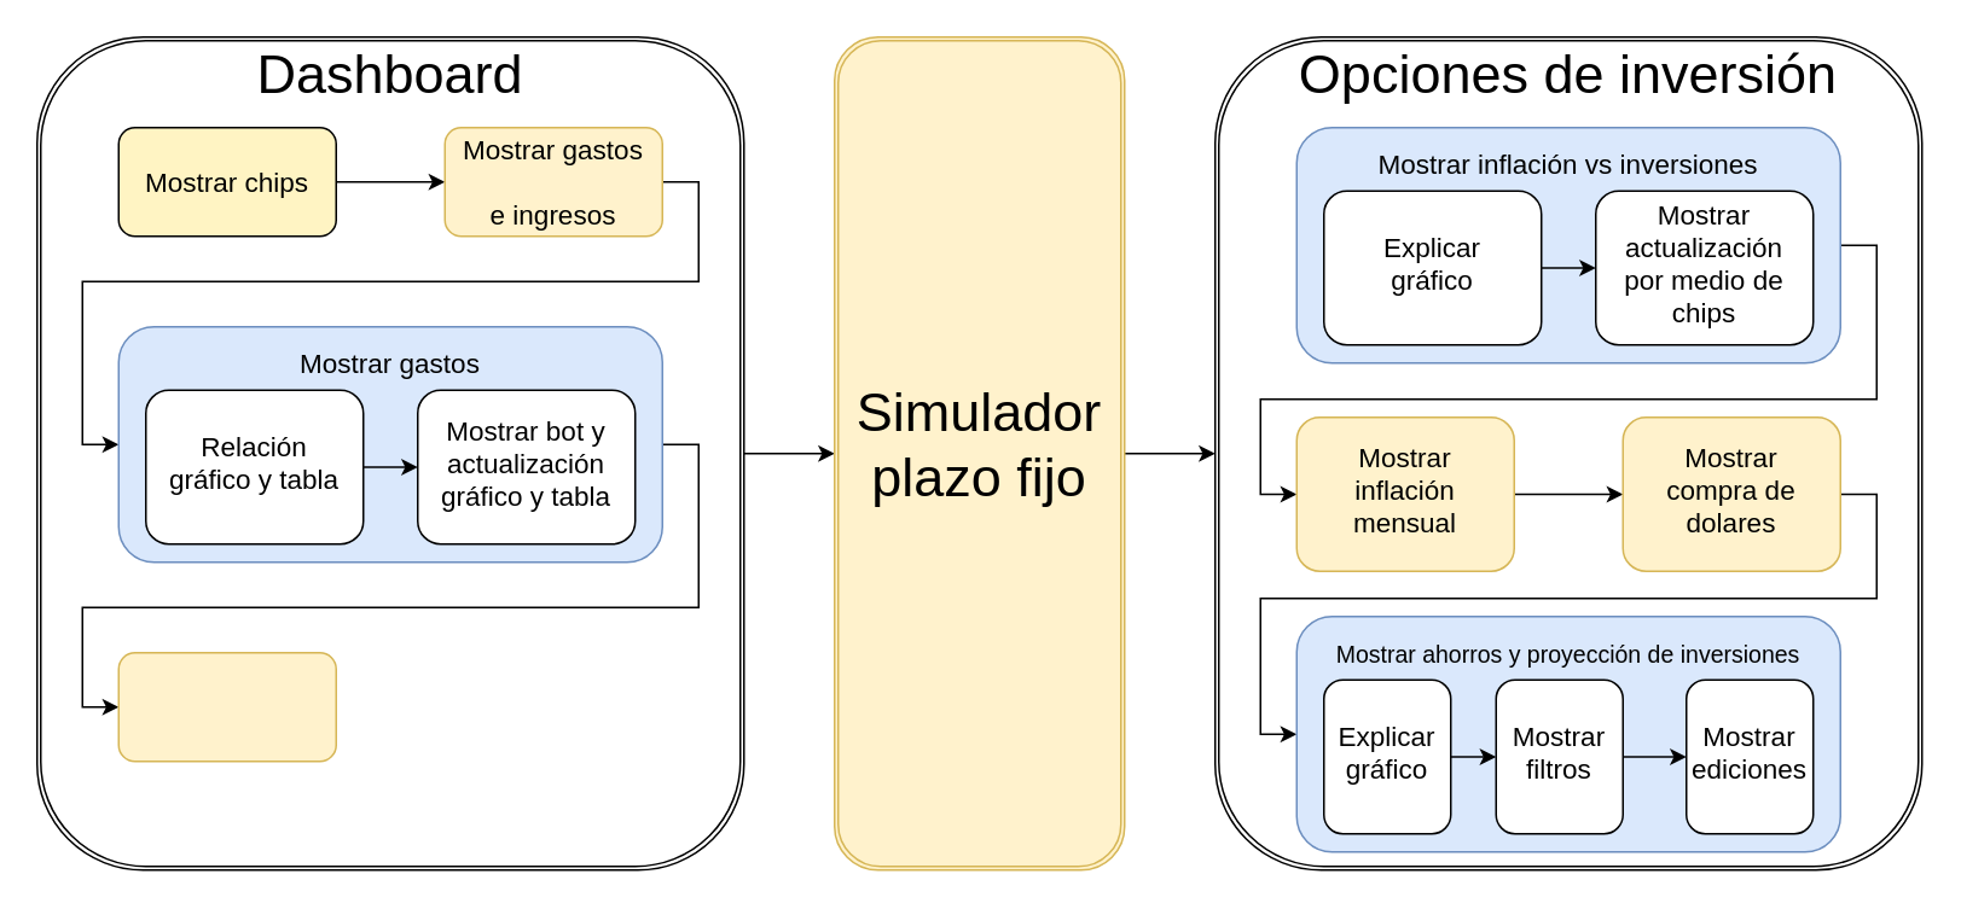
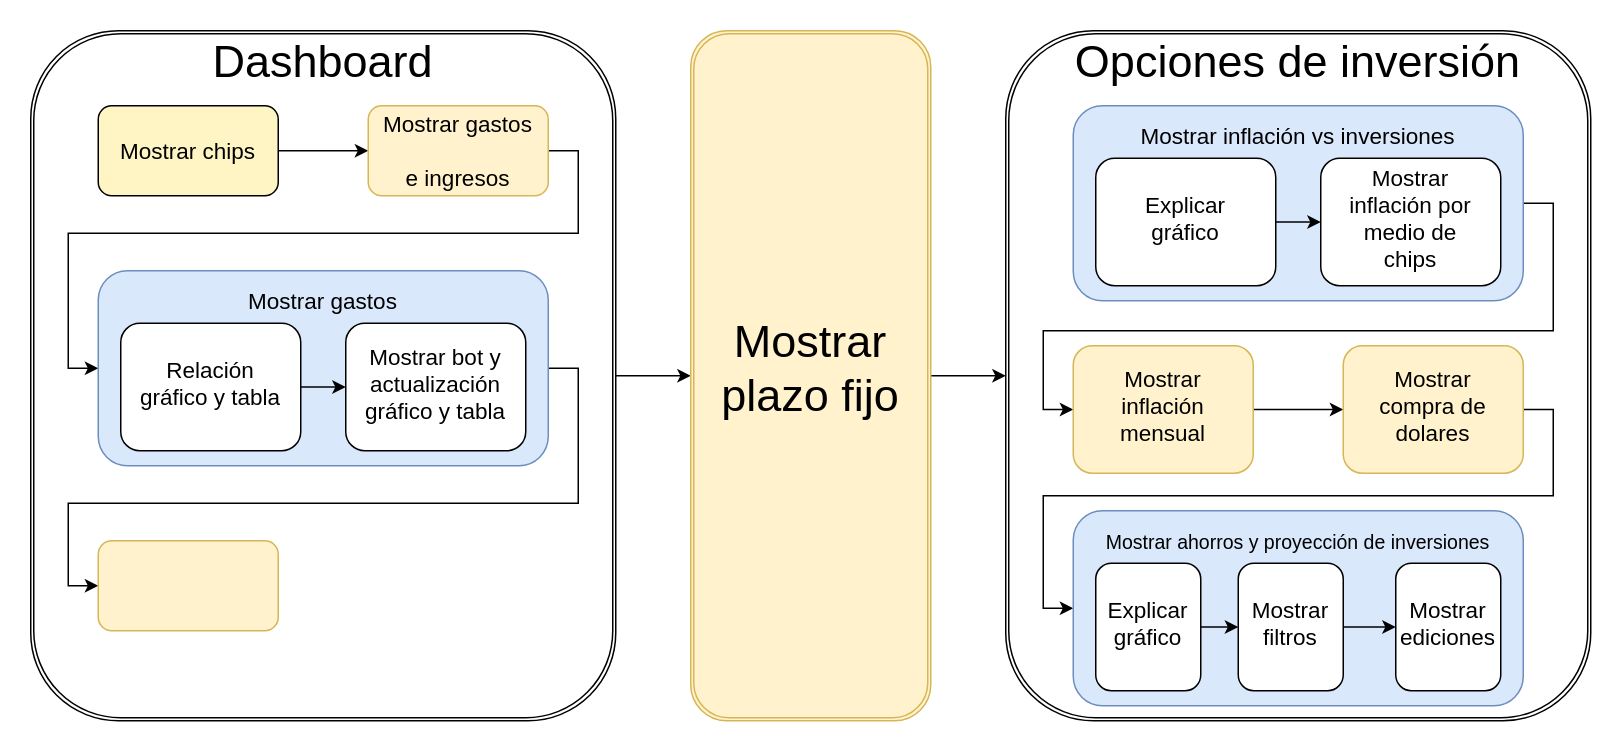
  <mxCell id="0" />
  <mxCell id="1" parent="0" />
  <mxCell id="2" style="edgeStyle=orthogonalEdgeStyle;rounded=0;orthogonalLoop=1;jettySize=auto;html=1;exitX=1;exitY=0.5;exitDx=0;exitDy=0;entryX=0;entryY=0.5;entryDx=0;entryDy=0;fontSize=15;" edge="1" parent="1" source="3" target="31"><mxGeometry relative="1" as="geometry" /></mxCell>
  <mxCell id="3" value="" style="shape=ext;double=1;rounded=1;whiteSpace=wrap;html=1;" vertex="1" parent="1"><mxGeometry x="20" y="20" width="390" height="460" as="geometry" /></mxCell>
  <mxCell id="4" value="&lt;font style=&quot;font-size: 30px;&quot;&gt;Dashboard&lt;/font&gt;" style="text;html=1;strokeColor=none;fillColor=none;align=center;verticalAlign=middle;whiteSpace=wrap;rounded=0;" vertex="1" parent="1"><mxGeometry x="140" y="20" width="150" height="40" as="geometry" /></mxCell>
  <mxCell id="5" style="edgeStyle=orthogonalEdgeStyle;rounded=0;orthogonalLoop=1;jettySize=auto;html=1;exitX=1;exitY=0.5;exitDx=0;exitDy=0;entryX=0;entryY=0.5;entryDx=0;entryDy=0;fontSize=15;" edge="1" parent="1" source="6" target="9"><mxGeometry relative="1" as="geometry" /></mxCell>
  <mxCell id="6" value="" style="rounded=1;whiteSpace=wrap;html=1;fontSize=30;fillColor=#FFF4C3;" vertex="1" parent="1"><mxGeometry x="65" y="70" width="120" height="60" as="geometry" /></mxCell>
  <mxCell id="7" value="&lt;font style=&quot;font-size: 15px;&quot;&gt;Mostrar chips&lt;/font&gt;" style="text;html=1;strokeColor=none;fillColor=none;align=center;verticalAlign=middle;whiteSpace=wrap;rounded=0;fontSize=30;" vertex="1" parent="1"><mxGeometry x="75" y="80" width="100" height="30" as="geometry" /></mxCell>
  <mxCell id="8" style="edgeStyle=orthogonalEdgeStyle;rounded=0;orthogonalLoop=1;jettySize=auto;html=1;exitX=1;exitY=0.5;exitDx=0;exitDy=0;entryX=0;entryY=0.5;entryDx=0;entryDy=0;fontSize=15;" edge="1" parent="1" source="9" target="12"><mxGeometry relative="1" as="geometry" /></mxCell>
  <mxCell id="9" value="" style="rounded=1;whiteSpace=wrap;html=1;fontSize=30;fillColor=#fff2cc;strokeColor=#d6b656;" vertex="1" parent="1"><mxGeometry x="245" y="70" width="120" height="60" as="geometry" /></mxCell>
  <mxCell id="10" value="&lt;font style=&quot;font-size: 15px;&quot;&gt;Mostrar gastos e ingresos&lt;/font&gt;" style="text;html=1;strokeColor=none;fillColor=none;align=center;verticalAlign=middle;whiteSpace=wrap;rounded=0;fontSize=30;" vertex="1" parent="1"><mxGeometry x="250" y="80" width="110" height="30" as="geometry" /></mxCell>
  <mxCell id="11" style="edgeStyle=orthogonalEdgeStyle;rounded=0;orthogonalLoop=1;jettySize=auto;html=1;exitX=1;exitY=0.5;exitDx=0;exitDy=0;entryX=0;entryY=0.5;entryDx=0;entryDy=0;fontSize=15;" edge="1" parent="1" source="12" target="19"><mxGeometry relative="1" as="geometry" /></mxCell>
  <mxCell id="12" value="" style="rounded=1;whiteSpace=wrap;html=1;fontSize=30;fillColor=#dae8fc;strokeColor=#6c8ebf;" vertex="1" parent="1"><mxGeometry x="65" y="180" width="300" height="130" as="geometry" /></mxCell>
  <mxCell id="13" value="&lt;font style=&quot;font-size: 15px;&quot;&gt;Mostrar gastos&lt;/font&gt;" style="text;html=1;strokeColor=none;fillColor=none;align=center;verticalAlign=middle;whiteSpace=wrap;rounded=0;fontSize=30;" vertex="1" parent="1"><mxGeometry x="155" y="180" width="120" height="30" as="geometry" /></mxCell>
  <mxCell id="14" style="edgeStyle=orthogonalEdgeStyle;rounded=0;orthogonalLoop=1;jettySize=auto;html=1;exitX=1;exitY=0.5;exitDx=0;exitDy=0;entryX=0;entryY=0.5;entryDx=0;entryDy=0;fontSize=15;" edge="1" parent="1" source="15" target="16"><mxGeometry relative="1" as="geometry" /></mxCell>
  <mxCell id="15" value="" style="rounded=1;whiteSpace=wrap;html=1;fontSize=15;" vertex="1" parent="1"><mxGeometry x="80" y="215" width="120" height="85" as="geometry" /></mxCell>
  <mxCell id="16" value="" style="rounded=1;whiteSpace=wrap;html=1;fontSize=15;" vertex="1" parent="1"><mxGeometry x="230" y="215" width="120" height="85" as="geometry" /></mxCell>
  <mxCell id="17" value="Relación gráfico y tabla" style="text;html=1;strokeColor=none;fillColor=none;align=center;verticalAlign=middle;whiteSpace=wrap;rounded=0;fontSize=15;" vertex="1" parent="1"><mxGeometry x="90" y="220" width="100" height="70" as="geometry" /></mxCell>
  <mxCell id="18" value="Mostrar bot y actualización gráfico y tabla" style="text;html=1;strokeColor=none;fillColor=none;align=center;verticalAlign=middle;whiteSpace=wrap;rounded=0;fontSize=15;" vertex="1" parent="1"><mxGeometry x="240" y="220" width="100" height="70" as="geometry" /></mxCell>
  <mxCell id="19" value="" style="rounded=1;whiteSpace=wrap;html=1;fontSize=30;fillColor=#fff2cc;strokeColor=#d6b656;" vertex="1" parent="1"><mxGeometry x="65" y="360" width="120" height="60" as="geometry" /></mxCell>
  <mxCell id="20" value="" style="shape=ext;double=1;rounded=1;whiteSpace=wrap;html=1;" vertex="1" parent="1"><mxGeometry x="670" y="20" width="390" height="460" as="geometry" /></mxCell>
  <mxCell id="21" value="&lt;font style=&quot;font-size: 30px;&quot;&gt;Opciones de inversión&lt;/font&gt;" style="text;html=1;strokeColor=none;fillColor=none;align=center;verticalAlign=middle;whiteSpace=wrap;rounded=0;" vertex="1" parent="1"><mxGeometry x="700" y="20" width="330" height="40" as="geometry" /></mxCell>
  <mxCell id="22" style="edgeStyle=orthogonalEdgeStyle;rounded=0;orthogonalLoop=1;jettySize=auto;html=1;exitX=1;exitY=0.5;exitDx=0;exitDy=0;entryX=0;entryY=0.5;entryDx=0;entryDy=0;fontSize=15;" edge="1" parent="1" source="23" target="34"><mxGeometry relative="1" as="geometry" /></mxCell>
  <mxCell id="23" value="" style="rounded=1;whiteSpace=wrap;html=1;fontSize=30;fillColor=#dae8fc;strokeColor=#6c8ebf;" vertex="1" parent="1"><mxGeometry x="715" y="70" width="300" height="130" as="geometry" /></mxCell>
  <mxCell id="24" value="&lt;font style=&quot;font-size: 15px;&quot;&gt;Mostrar inflación vs inversiones&lt;/font&gt;" style="text;html=1;strokeColor=none;fillColor=none;align=center;verticalAlign=middle;whiteSpace=wrap;rounded=0;fontSize=30;" vertex="1" parent="1"><mxGeometry x="730" y="70" width="270" height="30" as="geometry" /></mxCell>
  <mxCell id="25" style="edgeStyle=orthogonalEdgeStyle;rounded=0;orthogonalLoop=1;jettySize=auto;html=1;exitX=1;exitY=0.5;exitDx=0;exitDy=0;entryX=0;entryY=0.5;entryDx=0;entryDy=0;fontSize=15;" edge="1" parent="1" source="26" target="27"><mxGeometry relative="1" as="geometry" /></mxCell>
  <mxCell id="26" value="" style="rounded=1;whiteSpace=wrap;html=1;fontSize=15;" vertex="1" parent="1"><mxGeometry x="730" y="105" width="120" height="85" as="geometry" /></mxCell>
  <mxCell id="27" value="" style="rounded=1;whiteSpace=wrap;html=1;fontSize=15;" vertex="1" parent="1"><mxGeometry x="880" y="105" width="120" height="85" as="geometry" /></mxCell>
  <mxCell id="28" value="Explicar gráfico" style="text;html=1;strokeColor=none;fillColor=none;align=center;verticalAlign=middle;whiteSpace=wrap;rounded=0;fontSize=15;" vertex="1" parent="1"><mxGeometry x="740" y="110" width="100" height="70" as="geometry" /></mxCell>
- <mxCell id="29" value="Mostrar actualización por medio de chips" style="text;html=1;strokeColor=none;fillColor=none;align=center;verticalAlign=middle;whiteSpace=wrap;rounded=0;fontSize=15;" vertex="1" parent="1"><mxGeometry x="890" y="110" width="100" height="70" as="geometry" /></mxCell>
+ <mxCell id="29" value="Mostrar inflación por medio de chips" style="text;html=1;strokeColor=none;fillColor=none;align=center;verticalAlign=middle;whiteSpace=wrap;rounded=0;fontSize=15;" vertex="1" parent="1"><mxGeometry x="890" y="110" width="100" height="70" as="geometry" /></mxCell>
  <mxCell id="30" style="edgeStyle=orthogonalEdgeStyle;rounded=0;orthogonalLoop=1;jettySize=auto;html=1;exitX=1;exitY=0.5;exitDx=0;exitDy=0;entryX=0;entryY=0.5;entryDx=0;entryDy=0;fontSize=15;" edge="1" parent="1" source="31" target="20"><mxGeometry relative="1" as="geometry" /></mxCell>
  <mxCell id="31" value="" style="shape=ext;double=1;rounded=1;whiteSpace=wrap;html=1;fillColor=#fff2cc;strokeColor=#d6b656;" vertex="1" parent="1"><mxGeometry x="460" y="20" width="160" height="460" as="geometry" /></mxCell>
- <mxCell id="32" value="&lt;font style=&quot;font-size: 30px;&quot;&gt;Simulador plazo fijo&lt;/font&gt;" style="text;html=1;strokeColor=none;fillColor=none;align=center;verticalAlign=middle;whiteSpace=wrap;rounded=0;" vertex="1" parent="1"><mxGeometry x="465" y="225" width="150" height="40" as="geometry" /></mxCell>
+ <mxCell id="32" value="&lt;font style=&quot;font-size: 30px;&quot;&gt;Mostrar plazo fijo&lt;/font&gt;" style="text;html=1;strokeColor=none;fillColor=none;align=center;verticalAlign=middle;whiteSpace=wrap;rounded=0;" vertex="1" parent="1"><mxGeometry x="465" y="225" width="150" height="40" as="geometry" /></mxCell>
  <mxCell id="33" style="edgeStyle=orthogonalEdgeStyle;rounded=0;orthogonalLoop=1;jettySize=auto;html=1;exitX=1;exitY=0.5;exitDx=0;exitDy=0;entryX=0;entryY=0.5;entryDx=0;entryDy=0;fontSize=15;" edge="1" parent="1" source="34" target="37"><mxGeometry relative="1" as="geometry" /></mxCell>
  <mxCell id="34" value="" style="rounded=1;whiteSpace=wrap;html=1;fontSize=15;fillColor=#fff2cc;strokeColor=#d6b656;" vertex="1" parent="1"><mxGeometry x="715" y="230" width="120" height="85" as="geometry" /></mxCell>
  <mxCell id="35" value="Mostrar inflación mensual" style="text;html=1;strokeColor=none;fillColor=none;align=center;verticalAlign=middle;whiteSpace=wrap;rounded=0;fontSize=15;" vertex="1" parent="1"><mxGeometry x="725" y="235" width="100" height="70" as="geometry" /></mxCell>
  <mxCell id="36" style="edgeStyle=orthogonalEdgeStyle;rounded=0;orthogonalLoop=1;jettySize=auto;html=1;exitX=1;exitY=0.5;exitDx=0;exitDy=0;entryX=0;entryY=0.5;entryDx=0;entryDy=0;fontSize=13;" edge="1" parent="1" source="37" target="39"><mxGeometry relative="1" as="geometry"><Array as="points"><mxPoint x="1035" y="273" /><mxPoint x="1035" y="330" /><mxPoint x="695" y="330" /><mxPoint x="695" y="405" /></Array></mxGeometry></mxCell>
  <mxCell id="37" value="" style="rounded=1;whiteSpace=wrap;html=1;fontSize=15;fillColor=#fff2cc;strokeColor=#d6b656;" vertex="1" parent="1"><mxGeometry x="895" y="230" width="120" height="85" as="geometry" /></mxCell>
  <mxCell id="38" value="Mostrar compra de dolares" style="text;html=1;strokeColor=none;fillColor=none;align=center;verticalAlign=middle;whiteSpace=wrap;rounded=0;fontSize=15;" vertex="1" parent="1"><mxGeometry x="905" y="235" width="100" height="70" as="geometry" /></mxCell>
  <mxCell id="39" value="" style="rounded=1;whiteSpace=wrap;html=1;fontSize=30;fillColor=#dae8fc;strokeColor=#6c8ebf;" vertex="1" parent="1"><mxGeometry x="715" y="340" width="300" height="130" as="geometry" /></mxCell>
  <mxCell id="40" value="&lt;font style=&quot;font-size: 13px;&quot;&gt;Mostrar ahorros y proyección de inversiones&lt;/font&gt;" style="text;html=1;strokeColor=none;fillColor=none;align=center;verticalAlign=middle;whiteSpace=wrap;rounded=0;fontSize=30;" vertex="1" parent="1"><mxGeometry x="730" y="340" width="270" height="30" as="geometry" /></mxCell>
  <mxCell id="41" style="edgeStyle=orthogonalEdgeStyle;rounded=0;orthogonalLoop=1;jettySize=auto;html=1;exitX=1;exitY=0.5;exitDx=0;exitDy=0;entryX=0;entryY=0.5;entryDx=0;entryDy=0;fontSize=15;" edge="1" parent="1" source="42" target="44"><mxGeometry relative="1" as="geometry" /></mxCell>
  <mxCell id="42" value="" style="rounded=1;whiteSpace=wrap;html=1;fontSize=15;" vertex="1" parent="1"><mxGeometry x="730" y="375" width="70" height="85" as="geometry" /></mxCell>
  <mxCell id="43" style="edgeStyle=orthogonalEdgeStyle;rounded=0;orthogonalLoop=1;jettySize=auto;html=1;exitX=1;exitY=0.5;exitDx=0;exitDy=0;entryX=0;entryY=0.5;entryDx=0;entryDy=0;fontSize=13;" edge="1" parent="1" source="44" target="47"><mxGeometry relative="1" as="geometry" /></mxCell>
  <mxCell id="44" value="" style="rounded=1;whiteSpace=wrap;html=1;fontSize=15;" vertex="1" parent="1"><mxGeometry x="825" y="375" width="70" height="85" as="geometry" /></mxCell>
  <mxCell id="45" value="Explicar gráfico" style="text;html=1;strokeColor=none;fillColor=none;align=center;verticalAlign=middle;whiteSpace=wrap;rounded=0;fontSize=15;" vertex="1" parent="1"><mxGeometry x="740" y="380" width="50" height="70" as="geometry" /></mxCell>
  <mxCell id="46" value="Mostrar filtros" style="text;html=1;strokeColor=none;fillColor=none;align=center;verticalAlign=middle;whiteSpace=wrap;rounded=0;fontSize=15;" vertex="1" parent="1"><mxGeometry x="835" y="380" width="50" height="70" as="geometry" /></mxCell>
  <mxCell id="47" value="" style="rounded=1;whiteSpace=wrap;html=1;fontSize=15;" vertex="1" parent="1"><mxGeometry x="930" y="375" width="70" height="85" as="geometry" /></mxCell>
  <mxCell id="48" value="Mostrar ediciones" style="text;html=1;strokeColor=none;fillColor=none;align=center;verticalAlign=middle;whiteSpace=wrap;rounded=0;fontSize=15;" vertex="1" parent="1"><mxGeometry x="940" y="380" width="50" height="70" as="geometry" /></mxCell>
